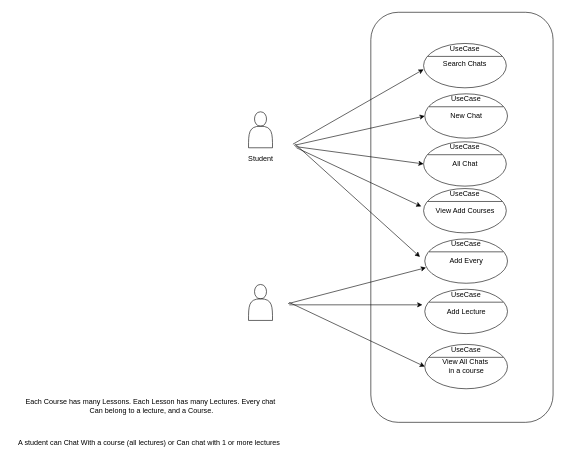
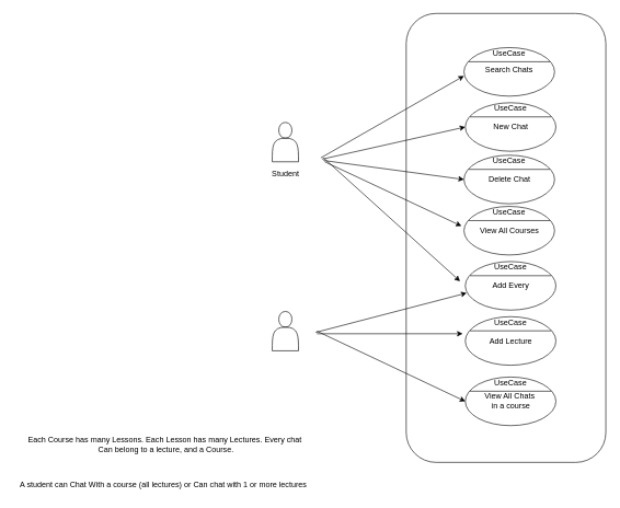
  <mxCell id="0" />
  <mxCell id="1" parent="0" />
  <mxCell id="2" value="" style="rounded=1;whiteSpace=wrap;html=1;" vertex="1" parent="1"><mxGeometry x="618" y="20" width="304" height="684" as="geometry" /></mxCell>
  <mxCell id="3" value="" style="shape=actor;whiteSpace=wrap;html=1;" vertex="1" parent="1"><mxGeometry x="414" y="186" width="40" height="60" as="geometry" /></mxCell>
  <mxCell id="4" value="Student" style="text;html=1;align=center;verticalAlign=middle;resizable=0;points=[];autosize=1;strokeColor=none;fillColor=none;" vertex="1" parent="1"><mxGeometry x="404" y="250" width="60" height="28" as="geometry" /></mxCell>
  <mxCell id="5" value="" style="shape=actor;whiteSpace=wrap;html=1;" vertex="1" parent="1"><mxGeometry x="414" y="474" width="40" height="60" as="geometry" /></mxCell>
  <mxCell id="6" value="" style="shape=ellipse;container=1;horizontal=1;horizontalStack=0;resizeParent=1;resizeParentMax=0;resizeLast=0;html=1;dashed=0;collapsible=0;" vertex="1" parent="1"><mxGeometry x="706" y="72" width="138" height="74" as="geometry" /></mxCell>
  <mxCell id="7" value="UseCase" style="html=1;strokeColor=none;fillColor=none;align=center;verticalAlign=middle;rotatable=0;whiteSpace=wrap;" vertex="1" parent="6"><mxGeometry width="138" height="18.5" as="geometry" /></mxCell>
  <mxCell id="8" value="" style="line;strokeWidth=1;fillColor=none;rotatable=0;labelPosition=right;points=[];portConstraint=eastwest;dashed=0;resizeWidth=1;" vertex="1" parent="6"><mxGeometry x="6.9" y="18.5" width="124.2" height="6.167" as="geometry" /></mxCell>
  <mxCell id="9" value="Search Chats" style="text;html=1;align=center;verticalAlign=middle;rotatable=1;fillColor=none;strokeColor=none;whiteSpace=wrap;movable=1;resizable=1;deletable=1;editable=1;locked=0;connectable=1;" vertex="1" parent="6"><mxGeometry y="24.667" width="138" height="18.5" as="geometry" /></mxCell>
  <mxCell id="10" value="Each Course has many Lessons. Each Lesson has many Lectures. Every chat&amp;nbsp;&lt;br&gt;Can belong to a lecture, and a Course." style="text;html=1;align=center;verticalAlign=middle;resizable=0;points=[];autosize=1;strokeColor=none;fillColor=none;" vertex="1" parent="1"><mxGeometry x="32" y="656" width="440" height="42" as="geometry" /></mxCell>
  <mxCell id="11" value="A student can Chat With a course (all lectures) or Can chat with 1 or more lectures" style="text;html=1;align=center;verticalAlign=middle;resizable=0;points=[];autosize=1;strokeColor=none;fillColor=none;" vertex="1" parent="1"><mxGeometry x="20" y="724" width="456" height="28" as="geometry" /></mxCell>
  <mxCell id="12" value="New Chat" style="shape=ellipse;container=1;horizontal=1;horizontalStack=0;resizeParent=1;resizeParentMax=0;resizeLast=0;html=1;dashed=0;collapsible=0;" vertex="1" parent="1"><mxGeometry x="708" y="156" width="138" height="74" as="geometry" /></mxCell>
  <mxCell id="13" value="UseCase" style="html=1;strokeColor=none;fillColor=none;align=center;verticalAlign=middle;rotatable=0;whiteSpace=wrap;" vertex="1" parent="12"><mxGeometry width="138" height="18.5" as="geometry" /></mxCell>
  <mxCell id="14" value="" style="line;strokeWidth=1;fillColor=none;rotatable=0;labelPosition=right;points=[];portConstraint=eastwest;dashed=0;resizeWidth=1;" vertex="1" parent="12"><mxGeometry x="6.9" y="18.5" width="124.2" height="6.167" as="geometry" /></mxCell>
- <mxCell id="15" value="All Chat" style="shape=ellipse;container=1;horizontal=1;horizontalStack=0;resizeParent=1;resizeParentMax=0;resizeLast=0;html=1;dashed=0;collapsible=0;movable=1;resizable=1;rotatable=1;deletable=1;editable=1;locked=0;connectable=1;" vertex="1" parent="1"><mxGeometry x="706" y="236" width="138" height="74" as="geometry" /></mxCell>
+ <mxCell id="15" value="Delete Chat" style="shape=ellipse;container=1;horizontal=1;horizontalStack=0;resizeParent=1;resizeParentMax=0;resizeLast=0;html=1;dashed=0;collapsible=0;movable=1;resizable=1;rotatable=1;deletable=1;editable=1;locked=0;connectable=1;" vertex="1" parent="1"><mxGeometry x="706" y="236" width="138" height="74" as="geometry" /></mxCell>
  <mxCell id="16" value="UseCase" style="html=1;strokeColor=none;fillColor=none;align=center;verticalAlign=middle;rotatable=0;whiteSpace=wrap;" vertex="1" parent="15"><mxGeometry width="138" height="18.5" as="geometry" /></mxCell>
  <mxCell id="17" value="" style="line;strokeWidth=1;fillColor=none;rotatable=0;labelPosition=right;points=[];portConstraint=eastwest;dashed=0;resizeWidth=1;" vertex="1" parent="15"><mxGeometry x="6.9" y="18.5" width="124.2" height="6.167" as="geometry" /></mxCell>
  <mxCell id="18" value="Add Every" style="shape=ellipse;container=1;horizontal=1;horizontalStack=0;resizeParent=1;resizeParentMax=0;resizeLast=0;html=1;dashed=0;collapsible=0;movable=1;resizable=1;rotatable=1;deletable=1;editable=1;locked=0;connectable=1;" vertex="1" parent="1"><mxGeometry x="708" y="398" width="138" height="74" as="geometry" /></mxCell>
  <mxCell id="19" value="UseCase" style="html=1;strokeColor=none;fillColor=none;align=center;verticalAlign=middle;rotatable=0;whiteSpace=wrap;" vertex="1" parent="18"><mxGeometry width="138" height="18.5" as="geometry" /></mxCell>
  <mxCell id="20" value="" style="line;strokeWidth=1;fillColor=none;rotatable=0;labelPosition=right;points=[];portConstraint=eastwest;dashed=0;resizeWidth=1;" vertex="1" parent="18"><mxGeometry x="6.9" y="18.5" width="124.2" height="6.167" as="geometry" /></mxCell>
  <mxCell id="21" value="Add Lecture" style="shape=ellipse;container=1;horizontal=1;horizontalStack=0;resizeParent=1;resizeParentMax=0;resizeLast=0;html=1;dashed=0;collapsible=0;movable=1;resizable=1;rotatable=1;deletable=1;editable=1;locked=0;connectable=1;" vertex="1" parent="1"><mxGeometry x="708" y="482" width="138" height="74" as="geometry" /></mxCell>
  <mxCell id="22" value="UseCase" style="html=1;strokeColor=none;fillColor=none;align=center;verticalAlign=middle;rotatable=0;whiteSpace=wrap;" vertex="1" parent="21"><mxGeometry width="138" height="18.5" as="geometry" /></mxCell>
  <mxCell id="23" value="" style="line;strokeWidth=1;fillColor=none;rotatable=0;labelPosition=right;points=[];portConstraint=eastwest;dashed=0;resizeWidth=1;" vertex="1" parent="21"><mxGeometry x="6.9" y="18.5" width="124.2" height="6.167" as="geometry" /></mxCell>
- <mxCell id="24" value="View Add Courses" style="shape=ellipse;container=1;horizontal=1;horizontalStack=0;resizeParent=1;resizeParentMax=0;resizeLast=0;html=1;dashed=0;collapsible=0;movable=1;resizable=1;rotatable=1;deletable=1;editable=1;locked=0;connectable=1;" vertex="1" parent="1"><mxGeometry x="706" y="314" width="138" height="74" as="geometry" /></mxCell>
+ <mxCell id="24" value="View All Courses" style="shape=ellipse;container=1;horizontal=1;horizontalStack=0;resizeParent=1;resizeParentMax=0;resizeLast=0;html=1;dashed=0;collapsible=0;movable=1;resizable=1;rotatable=1;deletable=1;editable=1;locked=0;connectable=1;" vertex="1" parent="1"><mxGeometry x="706" y="314" width="138" height="74" as="geometry" /></mxCell>
  <mxCell id="25" value="UseCase" style="html=1;strokeColor=none;fillColor=none;align=center;verticalAlign=middle;rotatable=0;whiteSpace=wrap;" vertex="1" parent="24"><mxGeometry width="138" height="18.5" as="geometry" /></mxCell>
  <mxCell id="26" value="" style="line;strokeWidth=1;fillColor=none;rotatable=0;labelPosition=right;points=[];portConstraint=eastwest;dashed=0;resizeWidth=1;" vertex="1" parent="24"><mxGeometry x="6.9" y="18.5" width="124.2" height="6.167" as="geometry" /></mxCell>
  <mxCell id="27" value="View All Chats&amp;nbsp;&lt;br&gt;in a course" style="shape=ellipse;container=1;horizontal=1;horizontalStack=0;resizeParent=1;resizeParentMax=0;resizeLast=0;html=1;dashed=0;collapsible=0;movable=1;resizable=1;rotatable=1;deletable=1;editable=1;locked=0;connectable=1;" vertex="1" parent="1"><mxGeometry x="708" y="574" width="138" height="74" as="geometry" /></mxCell>
  <mxCell id="28" value="UseCase" style="html=1;strokeColor=none;fillColor=none;align=center;verticalAlign=middle;rotatable=0;whiteSpace=wrap;" vertex="1" parent="27"><mxGeometry width="138" height="18.5" as="geometry" /></mxCell>
  <mxCell id="29" value="" style="line;strokeWidth=1;fillColor=none;rotatable=0;labelPosition=right;points=[];portConstraint=eastwest;dashed=0;resizeWidth=1;" vertex="1" parent="27"><mxGeometry x="6.9" y="18.5" width="124.2" height="6.167" as="geometry" /></mxCell>
  <mxCell id="30" value="" style="endArrow=classic;html=1;rounded=0;" edge="1" parent="1"><mxGeometry width="50" height="50" relative="1" as="geometry"><mxPoint x="482" y="508" as="sourcePoint" /><mxPoint x="704" y="508" as="targetPoint" /></mxGeometry></mxCell>
  <mxCell id="31" value="" style="endArrow=classic;html=1;rounded=0;" edge="1" parent="1"><mxGeometry width="50" height="50" relative="1" as="geometry"><mxPoint x="480" y="506" as="sourcePoint" /><mxPoint x="710" y="446" as="targetPoint" /></mxGeometry></mxCell>
  <mxCell id="32" value="" style="endArrow=classic;html=1;rounded=0;entryX=0;entryY=1;entryDx=0;entryDy=0;" edge="1" parent="1" target="9"><mxGeometry width="50" height="50" relative="1" as="geometry"><mxPoint x="488" y="240" as="sourcePoint" /><mxPoint x="498" y="210" as="targetPoint" /></mxGeometry></mxCell>
  <mxCell id="33" value="" style="endArrow=classic;html=1;rounded=0;entryX=0;entryY=0.5;entryDx=0;entryDy=0;" edge="1" parent="1" target="12"><mxGeometry width="50" height="50" relative="1" as="geometry"><mxPoint x="490" y="242" as="sourcePoint" /><mxPoint x="708" y="117" as="targetPoint" /></mxGeometry></mxCell>
  <mxCell id="34" value="" style="endArrow=classic;html=1;rounded=0;entryX=0;entryY=0.5;entryDx=0;entryDy=0;" edge="1" parent="1" target="15"><mxGeometry width="50" height="50" relative="1" as="geometry"><mxPoint x="492" y="244" as="sourcePoint" /><mxPoint x="710" y="119" as="targetPoint" /></mxGeometry></mxCell>
  <mxCell id="35" value="" style="endArrow=classic;html=1;rounded=0;entryX=-0.028;entryY=0.403;entryDx=0;entryDy=0;entryPerimeter=0;" edge="1" parent="1" target="24"><mxGeometry width="50" height="50" relative="1" as="geometry"><mxPoint x="494" y="246" as="sourcePoint" /><mxPoint x="712" y="121" as="targetPoint" /></mxGeometry></mxCell>
  <mxCell id="36" value="" style="endArrow=classic;html=1;rounded=0;entryX=0;entryY=0.5;entryDx=0;entryDy=0;" edge="1" parent="1" target="27"><mxGeometry width="50" height="50" relative="1" as="geometry"><mxPoint x="482" y="504" as="sourcePoint" /><mxPoint x="716" y="125" as="targetPoint" /></mxGeometry></mxCell>
  <mxCell id="37" value="" style="endArrow=classic;html=1;rounded=0;" edge="1" parent="1"><mxGeometry width="50" height="50" relative="1" as="geometry"><mxPoint x="492" y="240" as="sourcePoint" /><mxPoint x="700" y="428" as="targetPoint" /></mxGeometry></mxCell>
